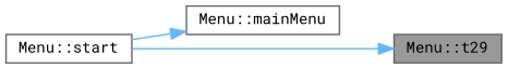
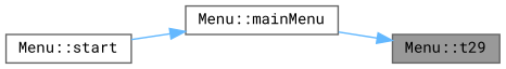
  digraph {
    fontname="Roboto Mono"
    rankdir=RL
    node [color=grey40 fillcolor=white fontname="Roboto Mono" fontsize=10 shape=box style=filled]
    edge [color=steelblue1 dir=back fontname="Roboto Mono" fontsize=10 labelfontname=Helvetica labelfontsize=10 style=solid]
    n1 [color=gray40 fillcolor=grey60 fontcolor=black height=0.2 label="Menu::t29" width=0.4]
    n2 [height=0.2 label="Menu::mainMenu" width=0.4]
    n3 [height=0.2 label="Menu::start" width=0.4]
-   n1 -> n3
+   n1 -> n2
    n2 -> n3
  }
